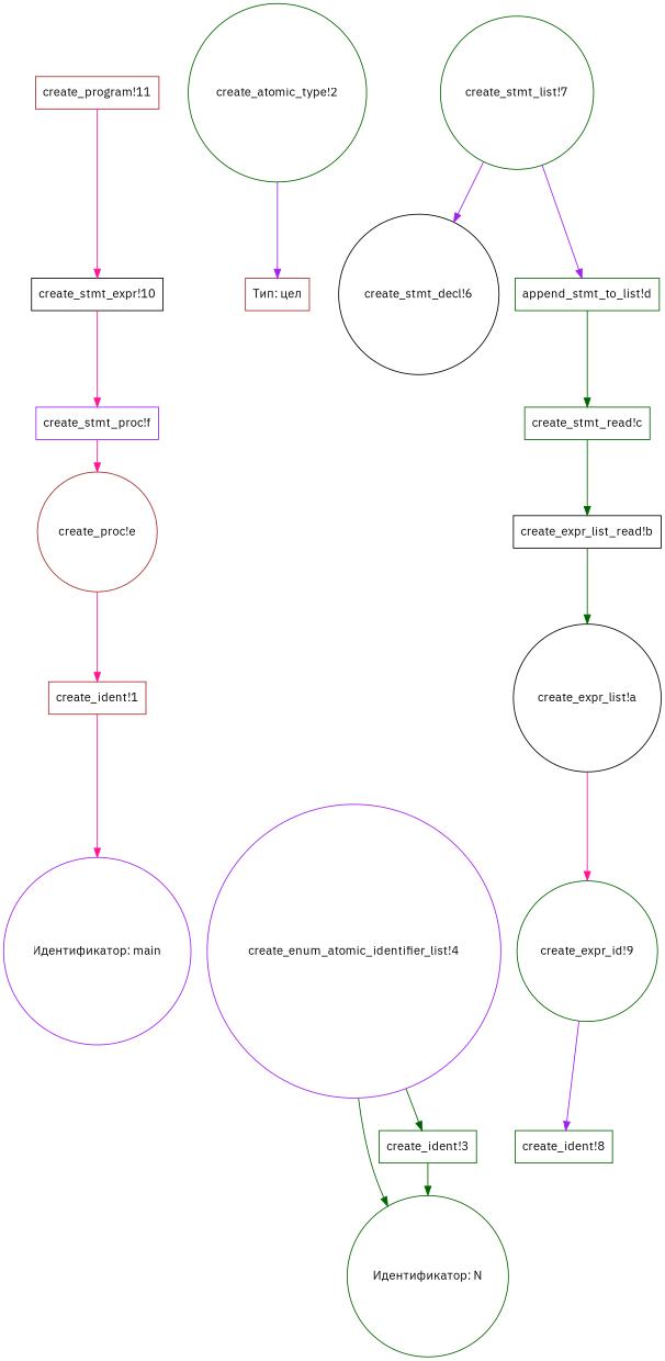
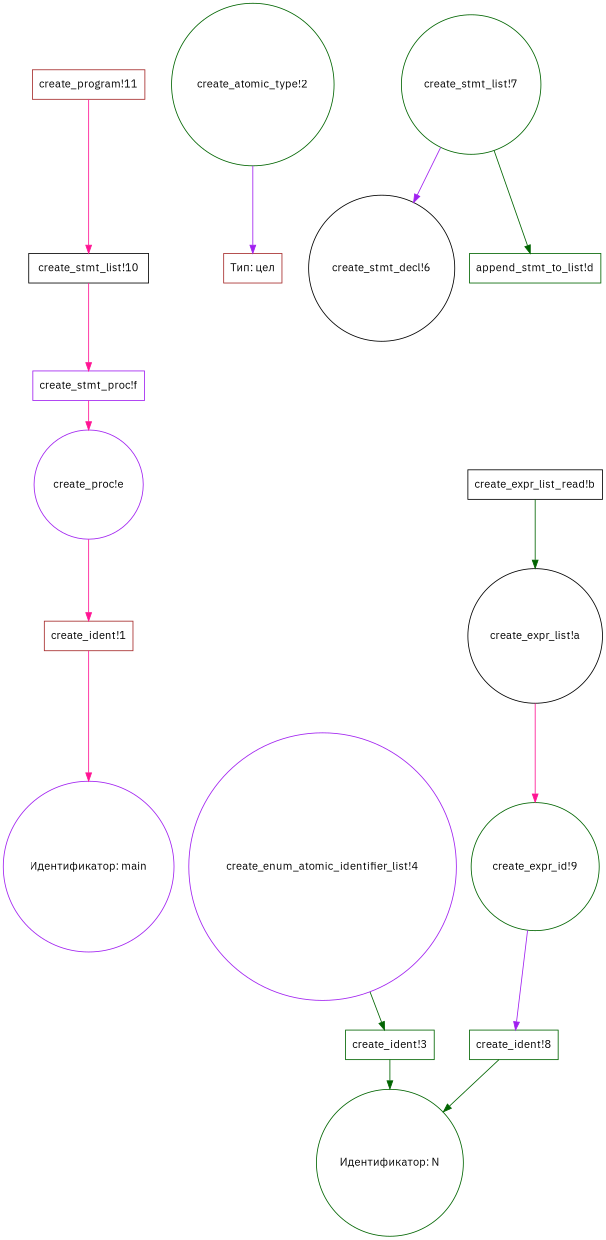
  digraph {
    fontname="IBM Plex Sans"
    node [color=darkgreen fontname="IBM Plex Sans" shape=box]
    edge [color=darkgreen fontname="IBM Plex Sans"]
    "create_ident!1" [color=brown]
    "Идентификатор: main" [color=purple shape=circle]
    "create_atomic_type!2" [shape=circle]
    "Тип: цел" [color=brown]
    "Идентификатор: N" [shape=circle]
    "create_ident!3"
    "create_enum_atomic_identifier_list!4" [color=purple shape=circle]
    "create_stmt_decl!6" [color=black shape=circle]
    "create_stmt_list!7" [shape=circle]
    "append_stmt_to_list!d"
-   "create_stmt_read!c"
    "create_ident!8"
    "create_expr_id!9" [shape=circle]
    "create_expr_list!a" [color=black shape=circle]
    "create_expr_list_read!b" [color=black]
-   "create_proc!e" [color=brown shape=circle]
+   "create_proc!e" [color=purple shape=circle]
    "create_stmt_proc!f" [color=purple]
-   "create_stmt_list!10" [color=black label="create_stmt_expr!10"]
+   "create_stmt_list!10" [color=black]
    "create_program!11" [color=brown]
    "create_ident!1" -> "Идентификатор: main" [color=deeppink]
    "create_atomic_type!2" -> "Тип: цел" [color=purple]
    "create_ident!3" -> "Идентификатор: N"
    "create_enum_atomic_identifier_list!4" -> "create_ident!3"
    "create_stmt_list!7" -> "create_stmt_decl!6" [color=purple]
-   "create_stmt_list!7" -> "append_stmt_to_list!d" [color=purple]
-   "append_stmt_to_list!d" -> "create_stmt_read!c"
-   "create_stmt_read!c" -> "create_expr_list_read!b"
-   "create_enum_atomic_identifier_list!4" -> "Идентификатор: N"
+   "create_stmt_list!7" -> "append_stmt_to_list!d"
+   "create_ident!8" -> "Идентификатор: N"
    "create_expr_id!9" -> "create_ident!8" [color=purple]
    "create_expr_list!a" -> "create_expr_id!9" [color=deeppink]
    "create_expr_list_read!b" -> "create_expr_list!a"
    "create_proc!e" -> "create_ident!1" [color=deeppink]
    "create_stmt_proc!f" -> "create_proc!e" [color=deeppink]
    "create_stmt_list!10" -> "create_stmt_proc!f" [color=deeppink]
    "create_program!11" -> "create_stmt_list!10" [color=deeppink]
  }
